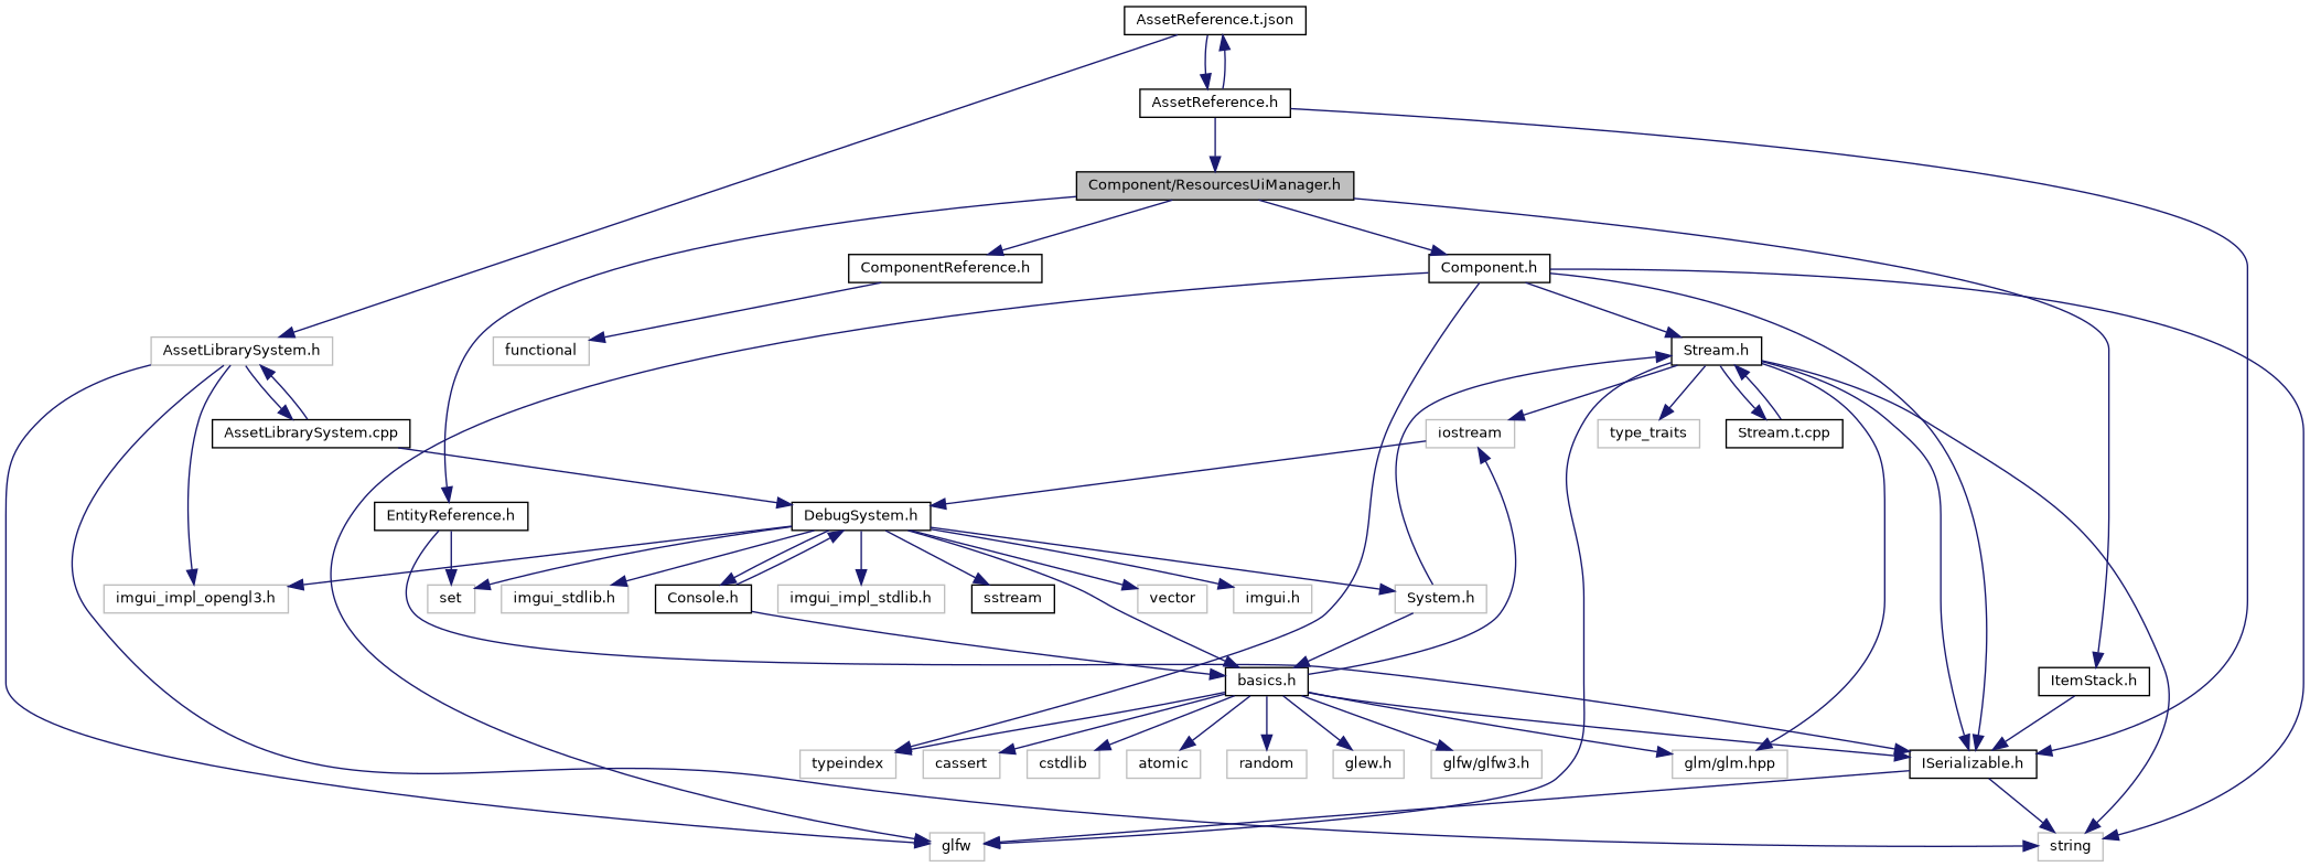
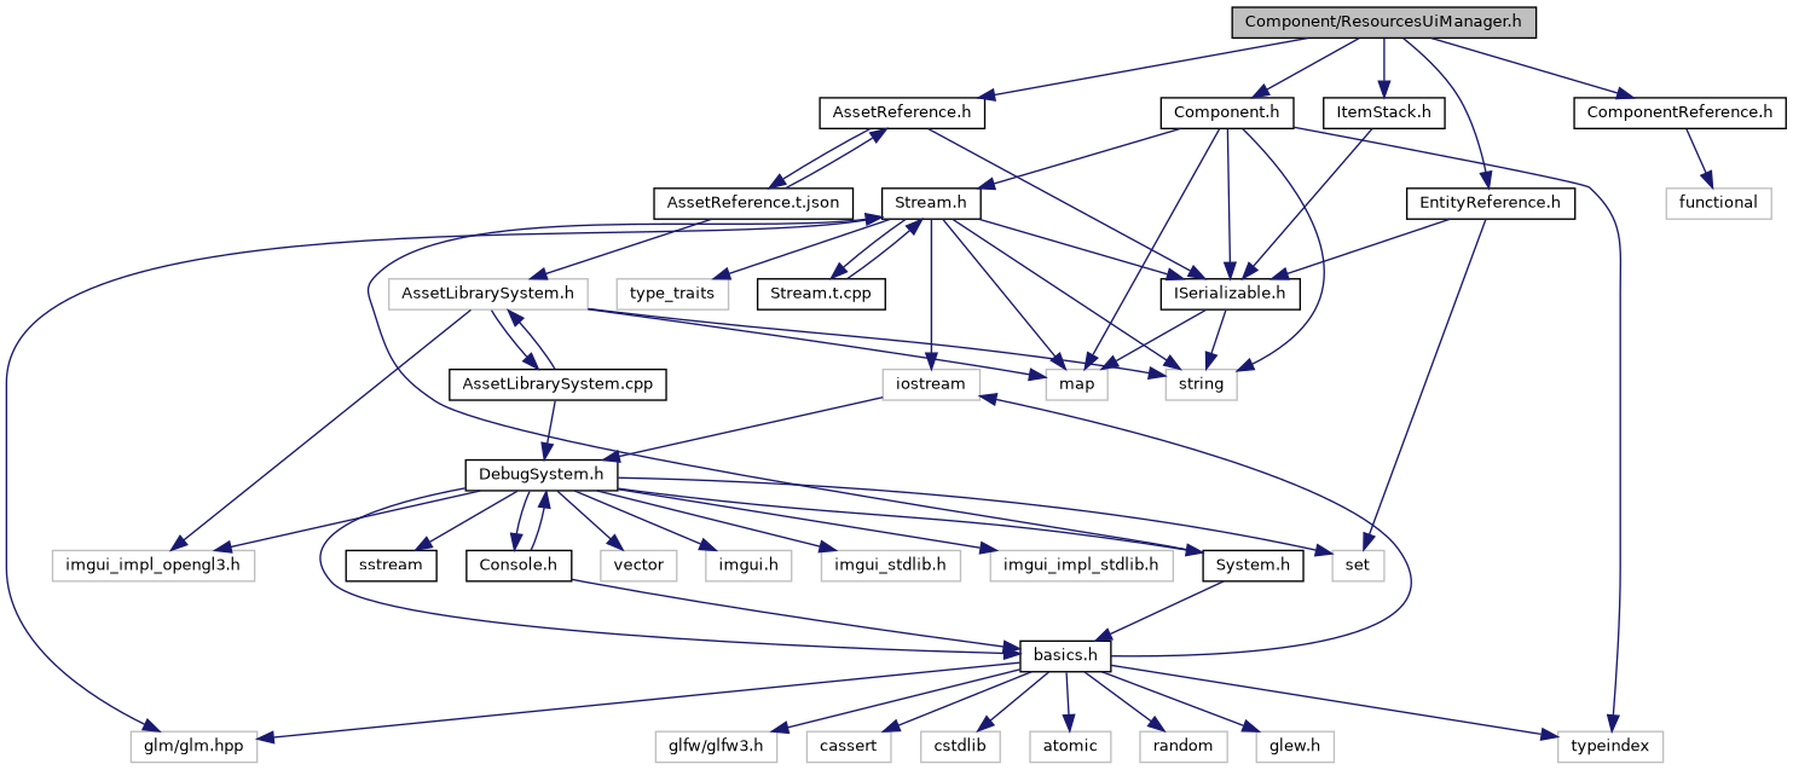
  digraph {
    node [color=grey75 fillcolor=white fontname=Helvetica fontsize=10 shape=record style=filled]
    edge [color=midnightblue fontname=Helvetica fontsize=10 labelfontname=Helvetica labelfontsize=10 style=solid]
    n1 [color=black fillcolor=grey75 fontcolor=black height=0.2 label="Component/ResourcesUiManager.h" width=0.4]
    n2 [color=black height=0.2 label="Component.h" width=0.4]
    n3 [color=black height=0.2 label="ItemStack.h" width=0.4]
    n4 [color=black height=0.2 label="AssetReference.h" width=0.4]
    n5 [color=black height=0.2 label="EntityReference.h" width=0.4]
    n6 [color=black height=0.2 label="ComponentReference.h" width=0.4]
    n7 [height=0.2 label=typeindex width=0.4]
-   n8 [height=0.2 label=glfw width=0.4]
+   n8 [height=0.2 label=map width=0.4]
    n9 [height=0.2 label=string width=0.4]
    n10 [color=black height=0.2 label="ISerializable.h" width=0.4]
    n11 [color=black height=0.2 label="Stream.h" width=0.4]
    n12 [color=black height=0.2 label="AssetReference.t.json" width=0.4]
    n13 [height=0.2 label=set width=0.4]
    n14 [height=0.2 label=functional width=0.4]
    n15 [height=0.2 label="glm/glm.hpp" width=0.4]
    n16 [height=0.2 label=type_traits width=0.4]
    n17 [height=0.2 label=iostream width=0.4]
    n18 [color=black height=0.2 label="Stream.t.cpp" width=0.4]
    n19 [color=black height=0.2 label="DebugSystem.h" width=0.4]
    n20 [height=0.2 label="AssetLibrarySystem.h" width=0.4]
    n21 [color=black height=0.2 label="AssetLibrarySystem.cpp" width=0.4]
    n22 [height=0.2 label="imgui_impl_opengl3.h" width=0.4]
-   n23 [height=0.2 label="System.h" width=0.4]
+   n23 [color=black height=0.2 label="System.h" width=0.4]
    n24 [color=black height=0.2 label="basics.h" width=0.4]
    n25 [height=0.2 label="glew.h" width=0.4]
    n26 [height=0.2 label="glfw/glfw3.h" width=0.4]
    n27 [height=0.2 label=cassert width=0.4]
    n28 [height=0.2 label=cstdlib width=0.4]
    n29 [height=0.2 label=atomic width=0.4]
    n30 [height=0.2 label=random width=0.4]
    n31 [height=0.2 label=vector width=0.4]
    n32 [height=0.2 label="imgui.h" width=0.4]
    n33 [height=0.2 label="imgui_stdlib.h" width=0.4]
    n34 [height=0.2 label="imgui_impl_stdlib.h" width=0.4]
    n35 [color=black height=0.2 label="Console.h" width=0.4]
    n36 [color=black height=0.2 label=sstream width=0.4]
    n1 -> n2
    n1 -> n3
-   n4 -> n1
+   n1 -> n4
    n1 -> n5
    n1 -> n6
    n2 -> n7
    n2 -> n8
    n2 -> n9
    n2 -> n10
    n2 -> n11
    n3 -> n10
    n4 -> n10
    n4 -> n12
    n5 -> n10
    n5 -> n13
    n6 -> n14
    n10 -> n8
    n10 -> n9
    n11 -> n8
    n11 -> n9
    n11 -> n10
    n11 -> n15
    n11 -> n16
    n11 -> n17
    n11 -> n18
    n12 -> n4
    n12 -> n20
    n17 -> n19
    n18 -> n11
    n19 -> n13
    n19 -> n22
    n19 -> n23
    n19 -> n24
    n19 -> n31
    n19 -> n32
    n19 -> n33
    n19 -> n34
    n19 -> n35
    n19 -> n36
    n20 -> n8
    n20 -> n9
    n20 -> n21
    n20 -> n22
    n21 -> n19
    n21 -> n20
    n23 -> n11
    n23 -> n24
    n24 -> n7
-   n24 -> n10
    n24 -> n15
    n24 -> n17
    n24 -> n25
    n24 -> n26
    n24 -> n27
    n24 -> n28
    n24 -> n29
    n24 -> n30
    n35 -> n19
    n35 -> n24
  }
